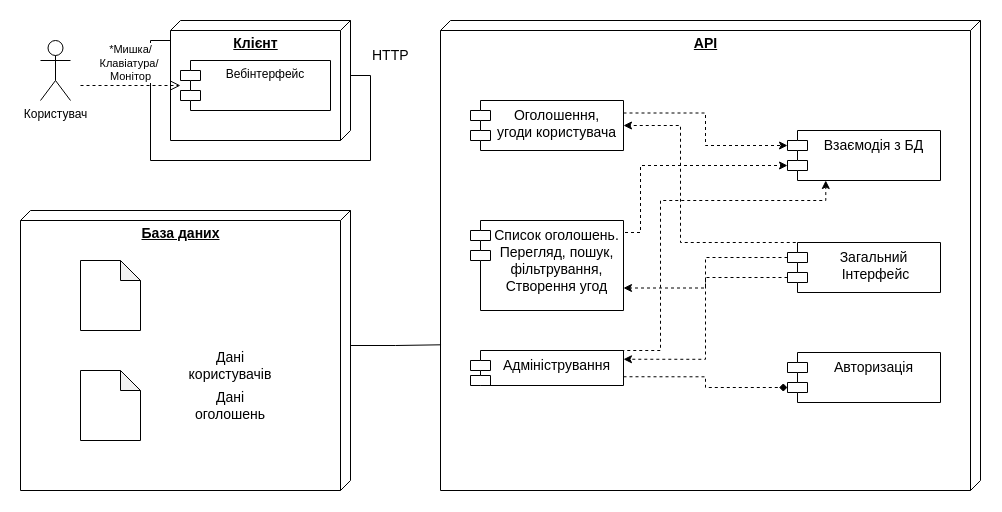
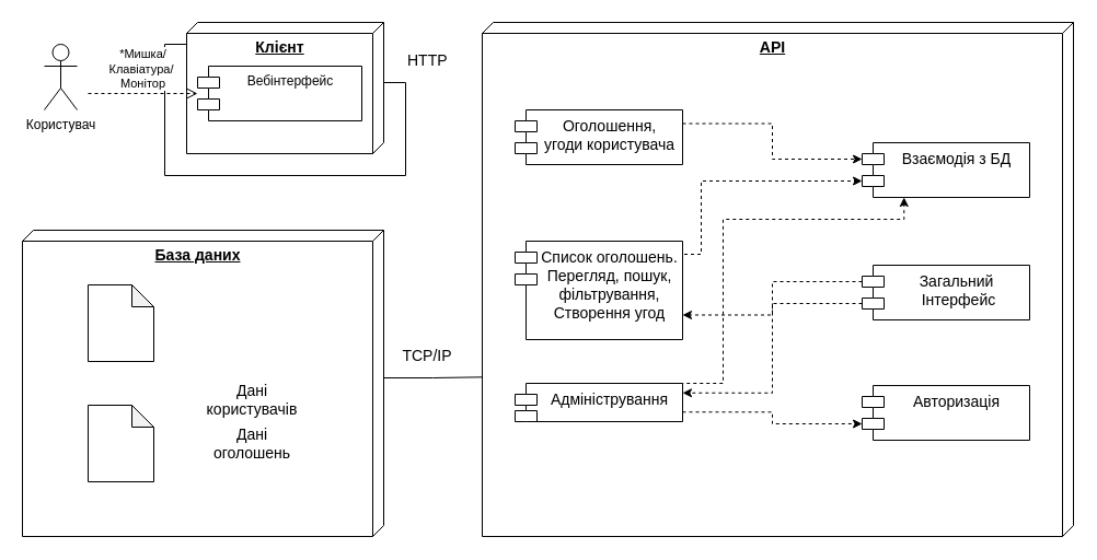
  <mxCell id="0" />
  <mxCell id="1" parent="0" />
  <mxCell id="2" style="edgeStyle=orthogonalEdgeStyle;rounded=0;orthogonalLoop=1;jettySize=auto;html=1;exitX=0;exitY=0;exitDx=55;exitDy=0;exitPerimeter=0;fontSize=14;endArrow=none;endFill=0;" parent="1" source="3" target="4" edge="1"><mxGeometry relative="1" as="geometry" /></mxCell>
  <mxCell id="3" value="&lt;font style=&quot;font-size: 14px&quot;&gt;&lt;b&gt;Клієнт&lt;/b&gt;&lt;/font&gt;" style="verticalAlign=top;align=center;spacingTop=8;spacingLeft=2;spacingRight=12;shape=cube;size=10;direction=south;fontStyle=4;html=1;" parent="1" vertex="1"><mxGeometry x="170" y="20" width="180" height="120" as="geometry" /></mxCell>
  <mxCell id="4" value="Вебінтерфейс" style="shape=module;align=left;spacingLeft=20;align=center;verticalAlign=top;" parent="1" vertex="1"><mxGeometry x="180" y="60" width="150" height="50" as="geometry" /></mxCell>
  <mxCell id="5" value="Користувач" style="shape=umlActor;verticalLabelPosition=bottom;verticalAlign=top;html=1;" parent="1" vertex="1"><mxGeometry x="40" y="40" width="30" height="60" as="geometry" /></mxCell>
  <mxCell id="6" value="*Мишка/ &lt;br&gt;Клавіатура/&amp;nbsp;&lt;br&gt;Монітор" style="html=1;verticalAlign=bottom;endArrow=open;dashed=1;endSize=8;rounded=0;" parent="1" target="4" edge="1"><mxGeometry relative="1" as="geometry"><mxPoint x="80" y="85" as="sourcePoint" /><mxPoint x="20" y="84.5" as="targetPoint" /></mxGeometry></mxCell>
  <mxCell id="7" value="&lt;b&gt;&lt;font style=&quot;font-size: 14px&quot;&gt;API&lt;/font&gt;&lt;/b&gt;" style="verticalAlign=top;align=center;spacingTop=8;spacingLeft=2;spacingRight=12;shape=cube;size=10;direction=south;fontStyle=4;html=1;" parent="1" vertex="1"><mxGeometry x="440" y="20" width="540" height="470" as="geometry" /></mxCell>
  <mxCell id="8" value="Взаємодія з БД" style="shape=module;align=left;spacingLeft=20;align=center;verticalAlign=top;fontSize=14;" parent="1" vertex="1"><mxGeometry x="787" y="130" width="153" height="50" as="geometry" /></mxCell>
  <mxCell id="9" style="edgeStyle=orthogonalEdgeStyle;rounded=0;orthogonalLoop=1;jettySize=auto;html=1;exitX=0;exitY=0;exitDx=0;exitDy=35;exitPerimeter=0;entryX=1;entryY=0.25;entryDx=0;entryDy=0;dashed=1;fontSize=14;" parent="1" source="12" target="16" edge="1"><mxGeometry relative="1" as="geometry" /></mxCell>
  <mxCell id="10" style="edgeStyle=orthogonalEdgeStyle;rounded=0;orthogonalLoop=1;jettySize=auto;html=1;exitX=0;exitY=0;exitDx=0;exitDy=15;exitPerimeter=0;entryX=1;entryY=0.75;entryDx=0;entryDy=0;dashed=1;" parent="1" source="12" target="28" edge="1"><mxGeometry relative="1" as="geometry" /></mxCell>
- <mxCell id="11" style="edgeStyle=orthogonalEdgeStyle;rounded=0;orthogonalLoop=1;jettySize=auto;html=1;exitX=0.25;exitY=0;exitDx=0;exitDy=0;entryX=1;entryY=0.5;entryDx=0;entryDy=0;dashed=1;" parent="1" source="12" target="26" edge="1"><mxGeometry relative="1" as="geometry"><Array as="points"><mxPoint x="680" y="242" /><mxPoint x="680" y="125" /></Array></mxGeometry></mxCell>
  <mxCell id="12" value="Загальний&#10; Інтерфейс" style="shape=module;align=left;spacingLeft=20;align=center;verticalAlign=top;fontSize=14;" parent="1" vertex="1"><mxGeometry x="787" y="242" width="153" height="50" as="geometry" /></mxCell>
  <mxCell id="13" value="Авторизація" style="shape=module;align=left;spacingLeft=20;align=center;verticalAlign=top;fontSize=14;" parent="1" vertex="1"><mxGeometry x="787" y="352" width="153" height="50" as="geometry" /></mxCell>
  <mxCell id="14" style="edgeStyle=orthogonalEdgeStyle;rounded=0;orthogonalLoop=1;jettySize=auto;html=1;exitX=0.75;exitY=0;exitDx=0;exitDy=0;entryX=0.25;entryY=1;entryDx=0;entryDy=0;fontSize=14;dashed=1;" parent="1" source="16" target="8" edge="1"><mxGeometry relative="1" as="geometry"><Array as="points"><mxPoint x="660" y="350" /><mxPoint x="660" y="200" /><mxPoint x="825" y="200" /></Array></mxGeometry></mxCell>
- <mxCell id="15" style="edgeStyle=orthogonalEdgeStyle;rounded=0;orthogonalLoop=1;jettySize=auto;html=1;exitX=1;exitY=0.75;exitDx=0;exitDy=0;entryX=0;entryY=0;entryDx=0;entryDy=35;entryPerimeter=0;dashed=1;fontSize=14;endArrow=diamond;" parent="1" source="16" target="13" edge="1"><mxGeometry relative="1" as="geometry" /></mxCell>
+ <mxCell id="15" style="edgeStyle=orthogonalEdgeStyle;rounded=0;orthogonalLoop=1;jettySize=auto;html=1;exitX=1;exitY=0.75;exitDx=0;exitDy=0;entryX=0;entryY=0;entryDx=0;entryDy=35;entryPerimeter=0;dashed=1;fontSize=14;" parent="1" source="16" target="13" edge="1"><mxGeometry relative="1" as="geometry" /></mxCell>
  <mxCell id="16" value="Адміністрування" style="shape=module;align=left;spacingLeft=20;align=center;verticalAlign=top;fontSize=14;" parent="1" vertex="1"><mxGeometry x="470" y="350" width="153" height="35" as="geometry" /></mxCell>
  <mxCell id="17" style="edgeStyle=orthogonalEdgeStyle;rounded=0;orthogonalLoop=1;jettySize=auto;html=1;exitX=0;exitY=0;exitDx=135;exitDy=0;exitPerimeter=0;entryX=0.69;entryY=0.999;entryDx=0;entryDy=0;entryPerimeter=0;fontSize=14;endArrow=none;endFill=0;" parent="1" source="18" target="7" edge="1"><mxGeometry relative="1" as="geometry" /></mxCell>
  <mxCell id="18" value="&lt;b&gt;База даних&lt;/b&gt;" style="verticalAlign=top;align=center;spacingTop=8;spacingLeft=2;spacingRight=12;shape=cube;size=10;direction=south;fontStyle=4;html=1;fontSize=14;" parent="1" vertex="1"><mxGeometry x="20" y="210" width="330" height="280" as="geometry" /></mxCell>
  <mxCell id="19" value="" style="shape=note;whiteSpace=wrap;html=1;backgroundOutline=1;darkOpacity=0.05;fontSize=14;align=center;size=20;" parent="1" vertex="1"><mxGeometry x="80" y="260" width="60" height="70" as="geometry" /></mxCell>
  <mxCell id="20" value="" style="shape=note;whiteSpace=wrap;html=1;backgroundOutline=1;darkOpacity=0.05;fontSize=14;align=center;size=20;" parent="1" vertex="1"><mxGeometry x="80" y="370" width="60" height="70" as="geometry" /></mxCell>
  <mxCell id="21" value="Дані користувачів" style="text;html=1;strokeColor=none;fillColor=none;align=center;verticalAlign=middle;whiteSpace=wrap;rounded=0;fontSize=14;" parent="1" vertex="1"><mxGeometry x="180" y="350" width="100" height="30" as="geometry" /></mxCell>
  <mxCell id="22" value="Дані оголошень" style="text;html=1;strokeColor=none;fillColor=none;align=center;verticalAlign=middle;whiteSpace=wrap;rounded=0;fontSize=14;" parent="1" vertex="1"><mxGeometry x="180" y="390" width="100" height="30" as="geometry" /></mxCell>
+ <mxCell id="23" value="TCP/IP" style="text;html=1;strokeColor=none;fillColor=none;align=center;verticalAlign=middle;whiteSpace=wrap;rounded=0;fontSize=14;" parent="1" vertex="1"><mxGeometry x="360" y="310" width="60" height="30" as="geometry" /></mxCell>
  <mxCell id="24" value="&lt;div style=&quot;text-align: center&quot;&gt;&lt;font face=&quot;helvetica&quot;&gt;HTTP&lt;/font&gt;&lt;/div&gt;&lt;div style=&quot;text-align: center&quot;&gt;&lt;font face=&quot;helvetica&quot;&gt;&lt;br&gt;&lt;/font&gt;&lt;/div&gt;" style="text;whiteSpace=wrap;html=1;fontSize=14;" parent="1" vertex="1"><mxGeometry x="370" y="40" width="70" height="30" as="geometry" /></mxCell>
  <mxCell id="25" style="edgeStyle=orthogonalEdgeStyle;rounded=0;orthogonalLoop=1;jettySize=auto;html=1;exitX=1;exitY=0.25;exitDx=0;exitDy=0;entryX=0;entryY=0;entryDx=0;entryDy=15;entryPerimeter=0;dashed=1;" parent="1" source="26" target="8" edge="1"><mxGeometry relative="1" as="geometry" /></mxCell>
  <mxCell id="26" value="Оголошення,&#10;угоди користувача" style="shape=module;align=left;spacingLeft=20;align=center;verticalAlign=top;fontSize=14;" parent="1" vertex="1"><mxGeometry x="470" y="100" width="153" height="50" as="geometry" /></mxCell>
  <mxCell id="27" style="edgeStyle=orthogonalEdgeStyle;rounded=0;orthogonalLoop=1;jettySize=auto;html=1;exitX=1;exitY=0.25;exitDx=0;exitDy=0;entryX=0;entryY=0;entryDx=0;entryDy=35;entryPerimeter=0;dashed=1;" parent="1" source="28" target="8" edge="1"><mxGeometry relative="1" as="geometry"><Array as="points"><mxPoint x="640" y="232" /><mxPoint x="640" y="165" /></Array></mxGeometry></mxCell>
  <mxCell id="28" value="Список оголошень.&#10;Перегляд, пошук,&#10;фільтрування,&#10;Створення угод" style="shape=module;align=left;spacingLeft=20;align=center;verticalAlign=top;fontSize=14;" parent="1" vertex="1"><mxGeometry x="470" y="220" width="153" height="90" as="geometry" /></mxCell>
